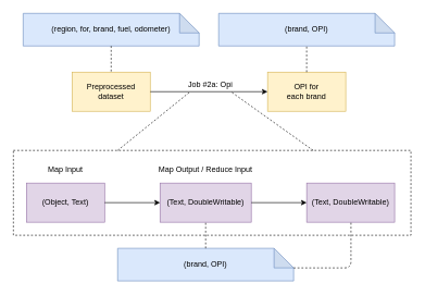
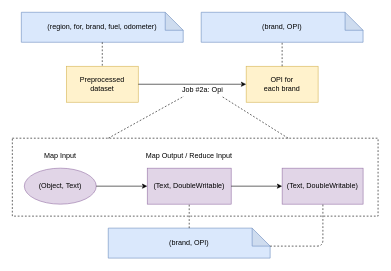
  <mxCell id="0" />
  <mxCell id="1" parent="0" />
  <mxCell id="2" value="Preprocessed&lt;br&gt;dataset" style="rounded=0;whiteSpace=wrap;html=1;fillColor=#fff2cc;strokeColor=#d6b656;" parent="1" vertex="1"><mxGeometry x="110" y="110" width="120" height="60" as="geometry" /></mxCell>
  <mxCell id="3" value="OPI for&lt;br&gt;each brand" style="rounded=0;whiteSpace=wrap;html=1;fillColor=#fff2cc;strokeColor=#d6b656;" parent="1" vertex="1"><mxGeometry x="410" y="110" width="120" height="60" as="geometry" /></mxCell>
  <mxCell id="4" value="" style="endArrow=classic;html=1;exitX=1;exitY=0.5;exitDx=0;exitDy=0;" parent="1" source="2" target="3" edge="1"><mxGeometry width="50" height="50" relative="1" as="geometry"><mxPoint x="229" y="147" as="sourcePoint" /><mxPoint x="370" y="110" as="targetPoint" /></mxGeometry></mxCell>
  <mxCell id="5" value="(region, for, brand, fuel, odometer)" style="shape=note;whiteSpace=wrap;html=1;backgroundOutline=1;darkOpacity=0.05;fillColor=#dae8fc;strokeColor=#6c8ebf;" parent="1" vertex="1"><mxGeometry x="35" y="20" width="270" height="50" as="geometry" /></mxCell>
  <mxCell id="6" value="" style="endArrow=none;dashed=1;html=1;entryX=0.5;entryY=0;entryDx=0;entryDy=0;exitX=0.5;exitY=1;exitDx=0;exitDy=0;exitPerimeter=0;" parent="1" source="5" target="2" edge="1"><mxGeometry width="50" height="50" relative="1" as="geometry"><mxPoint x="490" y="80" as="sourcePoint" /><mxPoint x="660" y="150" as="targetPoint" /></mxGeometry></mxCell>
- <mxCell id="7" value="Job #2a: Opi" style="text;html=1;strokeColor=none;fillColor=none;align=center;verticalAlign=middle;whiteSpace=wrap;rounded=0;" parent="1" vertex="1"><mxGeometry x="260" y="120" width="125" height="20" as="geometry" /></mxCell>
- <mxCell id="8" value="(Object, Text)" style="rounded=0;whiteSpace=wrap;html=1;fillColor=#e1d5e7;strokeColor=#9673a6;" parent="1" vertex="1"><mxGeometry x="40" y="280" width="120" height="60" as="geometry" /></mxCell>
+ <mxCell id="7" value="Job #2a: Opi" style="text;html=1;strokeColor=none;fillColor=none;align=center;verticalAlign=middle;whiteSpace=wrap;rounded=0;" parent="1" vertex="1"><mxGeometry x="275" y="140" width="125" height="20" as="geometry" /></mxCell>
+ <mxCell id="8" value="(Object, Text)" style="ellipse;whiteSpace=wrap;html=1;fillColor=#e1d5e7;strokeColor=#9673a6;" parent="1" vertex="1"><mxGeometry x="40" y="280" width="120" height="60" as="geometry" /></mxCell>
  <mxCell id="9" value="(Text, DoubleWritable)" style="rounded=0;whiteSpace=wrap;html=1;fillColor=#e1d5e7;strokeColor=#9673a6;" parent="1" vertex="1"><mxGeometry x="245" y="280" width="140" height="60" as="geometry" /></mxCell>
  <mxCell id="10" value="(Text, DoubleWritable)" style="rounded=0;whiteSpace=wrap;html=1;fillColor=#e1d5e7;strokeColor=#9673a6;" parent="1" vertex="1"><mxGeometry x="470" y="280" width="135" height="60" as="geometry" /></mxCell>
  <mxCell id="11" value="Map Input" style="text;html=1;strokeColor=none;fillColor=none;align=center;verticalAlign=middle;whiteSpace=wrap;rounded=0;" parent="1" vertex="1"><mxGeometry x="65" y="250" width="70" height="20" as="geometry" /></mxCell>
  <mxCell id="12" value="Map Output / Reduce Input" style="text;html=1;strokeColor=none;fillColor=none;align=center;verticalAlign=middle;whiteSpace=wrap;rounded=0;" parent="1" vertex="1"><mxGeometry x="240" y="250" width="150" height="20" as="geometry" /></mxCell>
  <mxCell id="13" value="" style="endArrow=classic;html=1;exitX=1;exitY=0.5;exitDx=0;exitDy=0;entryX=0;entryY=0.5;entryDx=0;entryDy=0;" parent="1" source="8" target="9" edge="1"><mxGeometry width="50" height="50" relative="1" as="geometry"><mxPoint x="135" y="440" as="sourcePoint" /><mxPoint x="185" y="390" as="targetPoint" /></mxGeometry></mxCell>
  <mxCell id="14" value="" style="endArrow=classic;html=1;exitX=1;exitY=0.5;exitDx=0;exitDy=0;entryX=0;entryY=0.5;entryDx=0;entryDy=0;" parent="1" source="9" target="10" edge="1"><mxGeometry width="50" height="50" relative="1" as="geometry"><mxPoint x="405" y="420" as="sourcePoint" /><mxPoint x="455" y="370" as="targetPoint" /></mxGeometry></mxCell>
  <mxCell id="15" value="" style="endArrow=none;dashed=1;html=1;exitX=0.25;exitY=0;exitDx=0;exitDy=0;entryX=0.25;entryY=1;entryDx=0;entryDy=0;" parent="1" target="7" edge="1"><mxGeometry width="50" height="50" relative="1" as="geometry"><mxPoint x="180" y="230" as="sourcePoint" /><mxPoint x="300" y="150" as="targetPoint" /></mxGeometry></mxCell>
  <mxCell id="16" value="" style="endArrow=none;dashed=1;html=1;entryX=0.75;entryY=1;entryDx=0;entryDy=0;exitX=0.75;exitY=0;exitDx=0;exitDy=0;" parent="1" target="7" edge="1"><mxGeometry width="50" height="50" relative="1" as="geometry"><mxPoint x="480" y="230" as="sourcePoint" /><mxPoint x="390" y="170" as="targetPoint" /></mxGeometry></mxCell>
  <mxCell id="17" value="(brand, OPI)" style="shape=note;whiteSpace=wrap;html=1;backgroundOutline=1;darkOpacity=0.05;fillColor=#dae8fc;strokeColor=#6c8ebf;" parent="1" vertex="1"><mxGeometry x="335" y="20" width="270" height="50" as="geometry" /></mxCell>
  <mxCell id="18" value="" style="endArrow=none;dashed=1;html=1;exitX=0.5;exitY=0;exitDx=0;exitDy=0;entryX=0.5;entryY=1;entryDx=0;entryDy=0;entryPerimeter=0;" parent="1" source="3" target="17" edge="1"><mxGeometry width="50" height="50" relative="1" as="geometry"><mxPoint x="580" y="150" as="sourcePoint" /><mxPoint x="630" y="100" as="targetPoint" /></mxGeometry></mxCell>
  <mxCell id="19" value="(brand, OPI)" style="shape=note;whiteSpace=wrap;html=1;backgroundOutline=1;darkOpacity=0.05;fillColor=#dae8fc;strokeColor=#6c8ebf;" vertex="1" parent="1"><mxGeometry x="180" y="380" width="270" height="50" as="geometry" /></mxCell>
  <mxCell id="20" value="" style="endArrow=none;dashed=1;html=1;exitX=0.5;exitY=0;exitDx=0;exitDy=0;exitPerimeter=0;entryX=0.5;entryY=1;entryDx=0;entryDy=0;" edge="1" parent="1" source="19" target="9"><mxGeometry width="50" height="50" relative="1" as="geometry"><mxPoint x="30" y="440" as="sourcePoint" /><mxPoint x="140" y="380" as="targetPoint" /></mxGeometry></mxCell>
  <mxCell id="21" value="" style="endArrow=none;dashed=1;html=1;exitX=0;exitY=0;exitDx=270;exitDy=30;exitPerimeter=0;" edge="1" parent="1" source="19"><mxGeometry width="50" height="50" relative="1" as="geometry"><mxPoint x="490" y="420" as="sourcePoint" /><mxPoint x="538" y="340" as="targetPoint" /><Array as="points"><mxPoint x="538" y="410" /></Array></mxGeometry></mxCell>
  <mxCell id="22" value="" style="rounded=0;whiteSpace=wrap;html=1;fillColor=none;dashed=1;" vertex="1" parent="1"><mxGeometry x="20" y="230" width="610" height="130" as="geometry" /></mxCell>
